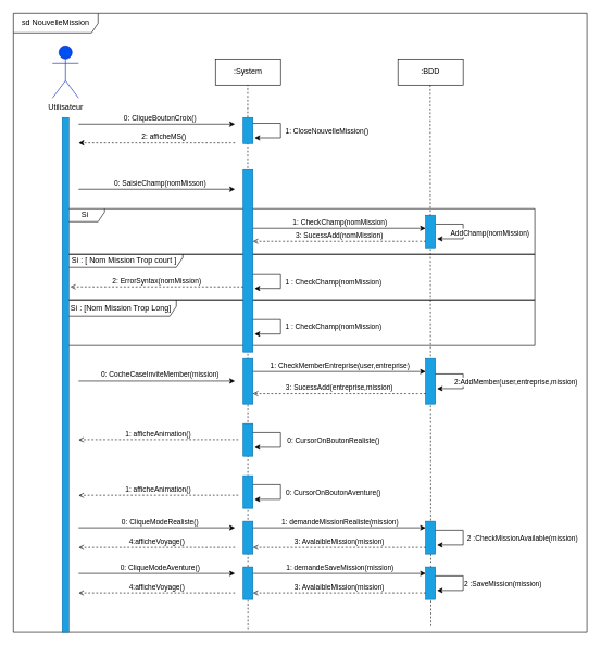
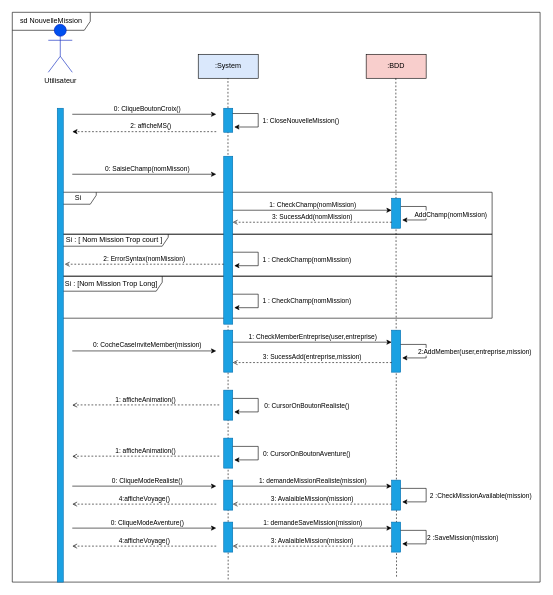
  <mxCell id="0" />
  <mxCell id="1" parent="0" />
  <mxCell id="2" value="sd NouvelleMission" style="shape=umlFrame;whiteSpace=wrap;html=1;width=130;height=30;movable=0;resizable=0;rotatable=0;deletable=0;editable=0;connectable=0;" vertex="1" parent="1"><mxGeometry width="880" height="950" as="geometry" x="20" y="20" /></mxCell>
  <mxCell id="3" value="Si : [Nom Mission Trop Long]" style="shape=umlFrame;whiteSpace=wrap;html=1;width=170;height=25;" vertex="1" parent="1"><mxGeometry x="100" y="460" width="720" height="70" as="geometry" /></mxCell>
  <mxCell id="4" value="Si : [ Nom Mission Trop court ]" style="shape=umlFrame;whiteSpace=wrap;html=1;width=180;height=20;" vertex="1" parent="1"><mxGeometry x="100" y="390" width="720" height="70" as="geometry" /></mxCell>
  <mxCell id="5" value="Si" style="shape=umlFrame;whiteSpace=wrap;html=1;width=60;height=20;" vertex="1" parent="1"><mxGeometry x="100" y="320" width="720" height="70" as="geometry" /></mxCell>
- <mxCell id="6" value="&lt;font color=&quot;#000000&quot;&gt;Utilisateur&lt;/font&gt;" style="shape=umlActor;verticalLabelPosition=bottom;verticalAlign=top;html=1;outlineConnect=0;fillColor=#0050ef;strokeColor=#001DBC;fontColor=#ffffff;" parent="1" vertex="1"><mxGeometry x="80" y="70" width="40" height="80" as="geometry" /></mxCell>
+ <mxCell id="6" value="&lt;font color=&quot;#000000&quot;&gt;Utilisateur&lt;/font&gt;" style="shape=umlActor;verticalLabelPosition=bottom;verticalAlign=top;html=1;outlineConnect=0;fillColor=#0050ef;strokeColor=#001DBC;fontColor=#ffffff;" parent="1" vertex="1"><mxGeometry x="80" y="40" width="40" height="80" as="geometry" /></mxCell>
  <mxCell id="7" value="" style="shape=rect;dashed=0;shadow=0;html=1;whiteSpace=wrap;direction=south;horizontal=0;fontColor=#ffffff;fillColor=#1ba1e2;strokeColor=#006EAF;" parent="1" vertex="1"><mxGeometry x="95" y="180" width="10" height="790" as="geometry" /></mxCell>
- <mxCell id="8" value=":System" style="whiteSpace=wrap;html=1;align=center;fontColor=#000000;" parent="1" vertex="1"><mxGeometry x="330" y="90" width="100" height="40" as="geometry" /></mxCell>
- <mxCell id="9" value=":BDD" style="whiteSpace=wrap;html=1;align=center;fontColor=#000000;" parent="1" vertex="1"><mxGeometry x="610" y="90" width="100" height="40" as="geometry" /></mxCell>
+ <mxCell id="8" value=":System" style="whiteSpace=wrap;html=1;align=center;fontColor=#000000;fillColor=#dae8fc;" parent="1" vertex="1"><mxGeometry x="330" y="90" width="100" height="40" as="geometry" /></mxCell>
+ <mxCell id="9" value=":BDD" style="whiteSpace=wrap;html=1;align=center;fontColor=#000000;fillColor=#f8cecc;" parent="1" vertex="1"><mxGeometry x="610" y="90" width="100" height="40" as="geometry" /></mxCell>
  <mxCell id="10" value="" style="endArrow=none;dashed=1;html=1;rounded=0;fontColor=#000000;entryX=0.5;entryY=1;entryDx=0;entryDy=0;movable=1;resizable=1;rotatable=1;deletable=1;editable=1;connectable=1;exitX=0.409;exitY=1.006;exitDx=0;exitDy=0;exitPerimeter=0;" parent="1" edge="1"><mxGeometry width="50" height="50" relative="1" as="geometry"><mxPoint x="379.92" y="965.64" as="sourcePoint" /><mxPoint x="379.58" y="130" as="targetPoint" /><Array as="points"><mxPoint x="379.58" y="180" /></Array></mxGeometry></mxCell>
  <mxCell id="11" value="" style="endArrow=none;dashed=1;html=1;rounded=0;fontColor=#000000;entryX=0.5;entryY=1;entryDx=0;entryDy=0;movable=1;resizable=1;rotatable=1;deletable=1;editable=1;connectable=1;exitX=0.728;exitY=1.001;exitDx=0;exitDy=0;exitPerimeter=0;" parent="1" edge="1"><mxGeometry width="50" height="50" relative="1" as="geometry"><mxPoint x="660.64" y="960.94" as="sourcePoint" /><mxPoint x="659.5" y="130" as="targetPoint" /><Array as="points"><mxPoint x="659.5" y="180" /></Array></mxGeometry></mxCell>
  <mxCell id="12" value="" style="shape=rect;dashed=0;shadow=0;html=1;whiteSpace=wrap;direction=south;horizontal=0;fontColor=#ffffff;fillColor=#1ba1e2;strokeColor=#006EAF;" parent="1" vertex="1"><mxGeometry x="372.5" y="180" width="15" height="40" as="geometry" /></mxCell>
  <mxCell id="13" value="" style="endArrow=classic;html=1;rounded=0;" parent="1" edge="1"><mxGeometry width="50" height="50" relative="1" as="geometry"><mxPoint x="120" y="190" as="sourcePoint" /><mxPoint x="360" y="190" as="targetPoint" /></mxGeometry></mxCell>
  <mxCell id="14" value="0: CliqueBoutonCroix()" style="edgeLabel;html=1;align=center;verticalAlign=middle;resizable=0;points=[];" parent="13" vertex="1" connectable="0"><mxGeometry x="-0.196" y="1" relative="1" as="geometry"><mxPoint x="28" y="-9" as="offset" /></mxGeometry></mxCell>
  <mxCell id="15" value="" style="endArrow=classic;html=1;rounded=0;" parent="1" edge="1"><mxGeometry width="50" height="50" relative="1" as="geometry"><mxPoint x="120" y="290" as="sourcePoint" /><mxPoint x="360" y="290" as="targetPoint" /></mxGeometry></mxCell>
  <mxCell id="16" value="0: SaisieChamp(nomMisson)" style="edgeLabel;html=1;align=center;verticalAlign=middle;resizable=0;points=[];" parent="15" vertex="1" connectable="0"><mxGeometry x="-0.196" y="1" relative="1" as="geometry"><mxPoint x="28" y="-9" as="offset" /></mxGeometry></mxCell>
  <mxCell id="17" value="" style="shape=rect;dashed=0;shadow=0;html=1;whiteSpace=wrap;direction=south;horizontal=0;fontColor=#ffffff;fillColor=#1ba1e2;strokeColor=#006EAF;" parent="1" vertex="1"><mxGeometry x="372.5" y="260" width="15" height="280" as="geometry" /></mxCell>
  <mxCell id="18" value="" style="endArrow=classic;html=1;rounded=0;fontColor=#000000;dashed=1;" parent="1" edge="1"><mxGeometry width="50" height="50" relative="1" as="geometry"><mxPoint x="360" y="219" as="sourcePoint" /><mxPoint x="120" y="219" as="targetPoint" /></mxGeometry></mxCell>
  <mxCell id="19" value="2: afficheMS()" style="edgeLabel;html=1;align=center;verticalAlign=middle;resizable=0;points=[];fontColor=#000000;" parent="18" vertex="1" connectable="0"><mxGeometry x="-0.229" relative="1" as="geometry"><mxPoint x="-17" y="-10" as="offset" /></mxGeometry></mxCell>
  <mxCell id="20" value="" style="edgeStyle=elbowEdgeStyle;elbow=horizontal;endArrow=classic;html=1;rounded=0;fontFamily=Helvetica;fontSize=12;fontColor=#000000;exitX=0.25;exitY=0;exitDx=0;exitDy=0;" parent="1" edge="1"><mxGeometry width="50" height="50" relative="1" as="geometry"><mxPoint x="387.5" y="188.75" as="sourcePoint" /><mxPoint x="390" y="211.25" as="targetPoint" /><Array as="points"><mxPoint x="430" y="204.25" /></Array></mxGeometry></mxCell>
  <mxCell id="21" value="1: CloseNouvelleMission()" style="edgeLabel;html=1;align=center;verticalAlign=middle;resizable=0;points=[];fontSize=11;fontFamily=Helvetica;fontColor=#000000;" parent="20" vertex="1" connectable="0"><mxGeometry x="-0.138" relative="1" as="geometry"><mxPoint x="70" y="9" as="offset" /></mxGeometry></mxCell>
  <mxCell id="22" value="" style="endArrow=classic;html=1;rounded=0;fontColor=#000000;entryX=0.25;entryY=1;entryDx=0;entryDy=0;exitX=0.25;exitY=0;exitDx=0;exitDy=0;" parent="1" edge="1"><mxGeometry width="50" height="50" relative="1" as="geometry"><mxPoint x="387.5" y="350" as="sourcePoint" /><mxPoint x="652.5" y="350" as="targetPoint" /></mxGeometry></mxCell>
  <mxCell id="23" value="1: CheckChamp(nomMission)" style="edgeLabel;html=1;align=center;verticalAlign=middle;resizable=0;points=[];" parent="22" vertex="1" connectable="0"><mxGeometry x="0.122" relative="1" as="geometry"><mxPoint x="-16" y="-10" as="offset" /></mxGeometry></mxCell>
  <mxCell id="24" value="2: ErrorSyntax(nomMission)" style="edgeStyle=none;html=1;endArrow=open;dashed=1;verticalAlign=bottom;rounded=0;fontFamily=Helvetica;fontSize=11;fontColor=#000000;exitX=0.75;exitY=1;exitDx=0;exitDy=0;entryX=0.75;entryY=0;entryDx=0;entryDy=0;" parent="1" edge="1"><mxGeometry width="160" relative="1" as="geometry"><mxPoint x="372.5" y="440" as="sourcePoint" /><mxPoint x="107.5" y="440" as="targetPoint" /><Array as="points"><mxPoint x="140" y="440" /></Array></mxGeometry></mxCell>
  <mxCell id="25" value="" style="edgeStyle=elbowEdgeStyle;elbow=horizontal;endArrow=classic;html=1;rounded=0;fontFamily=Helvetica;fontSize=12;fontColor=#000000;exitX=0.25;exitY=0;exitDx=0;exitDy=0;" parent="1" edge="1"><mxGeometry width="50" height="50" relative="1" as="geometry"><mxPoint x="667.5" y="343.75" as="sourcePoint" /><mxPoint x="670" y="366.25" as="targetPoint" /><Array as="points"><mxPoint x="710" y="359.25" /></Array></mxGeometry></mxCell>
  <mxCell id="26" value="AddChamp(nomMission)" style="edgeLabel;html=1;align=center;verticalAlign=middle;resizable=0;points=[];fontSize=11;fontFamily=Helvetica;fontColor=#000000;" parent="25" vertex="1" connectable="0"><mxGeometry x="-0.138" relative="1" as="geometry"><mxPoint x="40" y="10" as="offset" /></mxGeometry></mxCell>
  <mxCell id="27" value="" style="shape=rect;dashed=0;shadow=0;html=1;whiteSpace=wrap;direction=south;horizontal=0;fontColor=#ffffff;fillColor=#1ba1e2;strokeColor=#006EAF;" parent="1" vertex="1"><mxGeometry x="652.5" y="330" width="15" height="50" as="geometry" /></mxCell>
  <mxCell id="28" value="" style="shape=rect;dashed=0;shadow=0;html=1;whiteSpace=wrap;direction=south;horizontal=0;fontColor=#ffffff;fillColor=#1ba1e2;strokeColor=#006EAF;" parent="1" vertex="1"><mxGeometry x="372.5" y="550" width="15" height="70" as="geometry" /></mxCell>
  <mxCell id="29" value="" style="shape=rect;dashed=0;shadow=0;html=1;whiteSpace=wrap;direction=south;horizontal=0;fontColor=#ffffff;fillColor=#1ba1e2;strokeColor=#006EAF;" parent="1" vertex="1"><mxGeometry x="372.5" y="650" width="15" height="50" as="geometry" /></mxCell>
  <mxCell id="30" value="" style="shape=rect;dashed=0;shadow=0;html=1;whiteSpace=wrap;direction=south;horizontal=0;fontColor=#ffffff;fillColor=#1ba1e2;strokeColor=#006EAF;" parent="1" vertex="1"><mxGeometry x="652.5" y="550" width="15" height="70" as="geometry" /></mxCell>
  <mxCell id="31" value="" style="endArrow=classic;html=1;rounded=0;" parent="1" edge="1"><mxGeometry width="50" height="50" relative="1" as="geometry"><mxPoint x="120" y="584.58" as="sourcePoint" /><mxPoint x="360" y="584.58" as="targetPoint" /></mxGeometry></mxCell>
  <mxCell id="32" value="0: CocheCaseInviteMember(mission)" style="edgeLabel;html=1;align=center;verticalAlign=middle;resizable=0;points=[];" parent="31" vertex="1" connectable="0"><mxGeometry x="-0.196" y="1" relative="1" as="geometry"><mxPoint x="28" y="-9" as="offset" /></mxGeometry></mxCell>
  <mxCell id="33" value="" style="edgeStyle=elbowEdgeStyle;elbow=horizontal;endArrow=classic;html=1;rounded=0;fontFamily=Helvetica;fontSize=12;fontColor=#000000;exitX=0.25;exitY=0;exitDx=0;exitDy=0;" parent="1" edge="1"><mxGeometry width="50" height="50" relative="1" as="geometry"><mxPoint x="667.5" y="573.75" as="sourcePoint" /><mxPoint x="670" y="596.25" as="targetPoint" /><Array as="points"><mxPoint x="710" y="589.25" /></Array></mxGeometry></mxCell>
  <mxCell id="34" value="2:AddMember(user,entreprise,mission)" style="edgeLabel;html=1;align=center;verticalAlign=middle;resizable=0;points=[];fontSize=11;fontFamily=Helvetica;fontColor=#000000;" parent="33" vertex="1" connectable="0"><mxGeometry x="-0.138" relative="1" as="geometry"><mxPoint x="80" y="9" as="offset" /></mxGeometry></mxCell>
  <mxCell id="35" value="3: SucessAdd(entreprise,mission)" style="edgeStyle=none;html=1;endArrow=open;dashed=1;verticalAlign=bottom;rounded=0;fontFamily=Helvetica;fontSize=11;fontColor=#000000;exitX=0.75;exitY=1;exitDx=0;exitDy=0;entryX=0.75;entryY=0;entryDx=0;entryDy=0;" parent="1" edge="1"><mxGeometry width="160" relative="1" as="geometry"><mxPoint x="652.5" y="604" as="sourcePoint" /><mxPoint x="387.5" y="604" as="targetPoint" /><Array as="points"><mxPoint x="420" y="604" /></Array></mxGeometry></mxCell>
  <mxCell id="36" value="" style="endArrow=classic;html=1;rounded=0;fontColor=#000000;entryX=0.25;entryY=1;entryDx=0;entryDy=0;exitX=0.25;exitY=0;exitDx=0;exitDy=0;" parent="1" edge="1"><mxGeometry width="50" height="50" relative="1" as="geometry"><mxPoint x="387.5" y="570" as="sourcePoint" /><mxPoint x="652.5" y="570" as="targetPoint" /></mxGeometry></mxCell>
  <mxCell id="37" value="1: CheckMemberEntreprise(user,entreprise)" style="edgeLabel;html=1;align=center;verticalAlign=middle;resizable=0;points=[];" parent="36" vertex="1" connectable="0"><mxGeometry x="0.122" relative="1" as="geometry"><mxPoint x="-16" y="-10" as="offset" /></mxGeometry></mxCell>
  <mxCell id="38" value="3: SucessAdd(nomMission)" style="edgeStyle=none;html=1;endArrow=open;dashed=1;verticalAlign=bottom;rounded=0;fontFamily=Helvetica;fontSize=11;fontColor=#000000;exitX=0.75;exitY=1;exitDx=0;exitDy=0;entryX=0.75;entryY=0;entryDx=0;entryDy=0;" edge="1" parent="1"><mxGeometry width="160" relative="1" as="geometry"><mxPoint x="652.5" y="370" as="sourcePoint" /><mxPoint x="387.5" y="370" as="targetPoint" /><Array as="points"><mxPoint x="420" y="370" /></Array></mxGeometry></mxCell>
  <mxCell id="39" value="1: afficheAnimation()" style="edgeStyle=none;html=1;endArrow=open;dashed=1;verticalAlign=bottom;rounded=0;fontFamily=Helvetica;fontSize=11;fontColor=#000000;exitX=0.75;exitY=1;exitDx=0;exitDy=0;" edge="1" parent="1"><mxGeometry width="160" relative="1" as="geometry"><mxPoint x="365" y="674.58" as="sourcePoint" /><mxPoint x="120" y="675" as="targetPoint" /><Array as="points"><mxPoint x="132.5" y="674.58" /></Array></mxGeometry></mxCell>
  <mxCell id="40" value="" style="edgeStyle=elbowEdgeStyle;elbow=horizontal;endArrow=classic;html=1;rounded=0;fontFamily=Helvetica;fontSize=12;fontColor=#000000;exitX=0.25;exitY=0;exitDx=0;exitDy=0;" edge="1" parent="1"><mxGeometry width="50" height="50" relative="1" as="geometry"><mxPoint x="387.5" y="420" as="sourcePoint" /><mxPoint x="390" y="442.5" as="targetPoint" /><Array as="points"><mxPoint x="430" y="435.5" /></Array></mxGeometry></mxCell>
  <mxCell id="41" value="1 : CheckChamp(nomMission)" style="edgeLabel;html=1;align=center;verticalAlign=middle;resizable=0;points=[];fontSize=11;fontFamily=Helvetica;fontColor=#000000;" vertex="1" connectable="0" parent="40"><mxGeometry x="-0.138" relative="1" as="geometry"><mxPoint x="80" y="9" as="offset" /></mxGeometry></mxCell>
  <mxCell id="42" value="" style="edgeStyle=elbowEdgeStyle;elbow=horizontal;endArrow=classic;html=1;rounded=0;fontFamily=Helvetica;fontSize=12;fontColor=#000000;exitX=0.25;exitY=0;exitDx=0;exitDy=0;" edge="1" parent="1"><mxGeometry width="50" height="50" relative="1" as="geometry"><mxPoint x="387.5" y="490" as="sourcePoint" /><mxPoint x="390" y="512.5" as="targetPoint" /><Array as="points"><mxPoint x="430" y="505.5" /></Array></mxGeometry></mxCell>
  <mxCell id="43" value="1 : CheckChamp(nomMission)" style="edgeLabel;html=1;align=center;verticalAlign=middle;resizable=0;points=[];fontSize=11;fontFamily=Helvetica;fontColor=#000000;" vertex="1" connectable="0" parent="1"><mxGeometry x="510" y="500" as="geometry" /></mxCell>
  <mxCell id="44" value="" style="edgeStyle=elbowEdgeStyle;elbow=horizontal;endArrow=classic;html=1;rounded=0;fontFamily=Helvetica;fontSize=12;fontColor=#000000;exitX=0.25;exitY=0;exitDx=0;exitDy=0;" edge="1" parent="1"><mxGeometry width="50" height="50" relative="1" as="geometry"><mxPoint x="387.5" y="663.75" as="sourcePoint" /><mxPoint x="390" y="686.25" as="targetPoint" /><Array as="points"><mxPoint x="430" y="679.25" /></Array></mxGeometry></mxCell>
  <mxCell id="45" value="0: CursorOnBoutonRealiste()" style="edgeLabel;html=1;align=center;verticalAlign=middle;resizable=0;points=[];fontSize=11;fontFamily=Helvetica;fontColor=#000000;" vertex="1" connectable="0" parent="44"><mxGeometry x="-0.138" relative="1" as="geometry"><mxPoint x="80" y="9" as="offset" /></mxGeometry></mxCell>
  <mxCell id="46" value="" style="shape=rect;dashed=0;shadow=0;html=1;whiteSpace=wrap;direction=south;horizontal=0;fontColor=#ffffff;fillColor=#1ba1e2;strokeColor=#006EAF;" vertex="1" parent="1"><mxGeometry x="372.5" y="730" width="15" height="50" as="geometry" /></mxCell>
  <mxCell id="47" value="1: afficheAnimation()" style="edgeStyle=none;html=1;endArrow=open;dashed=1;verticalAlign=bottom;rounded=0;fontFamily=Helvetica;fontSize=11;fontColor=#000000;exitX=0.75;exitY=1;exitDx=0;exitDy=0;" edge="1" parent="1"><mxGeometry width="160" relative="1" as="geometry"><mxPoint x="365" y="760" as="sourcePoint" /><mxPoint x="120" y="760.42" as="targetPoint" /><Array as="points"><mxPoint x="132.5" y="760" /></Array></mxGeometry></mxCell>
  <mxCell id="48" value="" style="edgeStyle=elbowEdgeStyle;elbow=horizontal;endArrow=classic;html=1;rounded=0;fontFamily=Helvetica;fontSize=12;fontColor=#000000;exitX=0.25;exitY=0;exitDx=0;exitDy=0;" edge="1" parent="1"><mxGeometry width="50" height="50" relative="1" as="geometry"><mxPoint x="387.5" y="743.75" as="sourcePoint" /><mxPoint x="390" y="766.25" as="targetPoint" /><Array as="points"><mxPoint x="430" y="759.25" /></Array></mxGeometry></mxCell>
  <mxCell id="49" value="0: CursorOnBoutonAventure()" style="edgeLabel;html=1;align=center;verticalAlign=middle;resizable=0;points=[];fontSize=11;fontFamily=Helvetica;fontColor=#000000;" vertex="1" connectable="0" parent="48"><mxGeometry x="-0.138" relative="1" as="geometry"><mxPoint x="80" y="9" as="offset" /></mxGeometry></mxCell>
  <mxCell id="50" value="" style="shape=rect;dashed=0;shadow=0;html=1;whiteSpace=wrap;direction=south;horizontal=0;fontColor=#ffffff;fillColor=#1ba1e2;strokeColor=#006EAF;" vertex="1" parent="1"><mxGeometry x="372.5" y="800" width="15" height="50" as="geometry" /></mxCell>
  <mxCell id="51" value="" style="shape=rect;dashed=0;shadow=0;html=1;whiteSpace=wrap;direction=south;horizontal=0;fontColor=#ffffff;fillColor=#1ba1e2;strokeColor=#006EAF;" vertex="1" parent="1"><mxGeometry x="652.5" y="800" width="15" height="50" as="geometry" /></mxCell>
  <mxCell id="52" value="" style="endArrow=classic;html=1;rounded=0;" edge="1" parent="1"><mxGeometry width="50" height="50" relative="1" as="geometry"><mxPoint x="120" y="810" as="sourcePoint" /><mxPoint x="360" y="810" as="targetPoint" /></mxGeometry></mxCell>
  <mxCell id="53" value="0: CliqueModeRealiste()" style="edgeLabel;html=1;align=center;verticalAlign=middle;resizable=0;points=[];" vertex="1" connectable="0" parent="52"><mxGeometry x="-0.196" y="1" relative="1" as="geometry"><mxPoint x="28" y="-9" as="offset" /></mxGeometry></mxCell>
  <mxCell id="54" value="" style="endArrow=classic;html=1;rounded=0;fontColor=#000000;entryX=0.25;entryY=1;entryDx=0;entryDy=0;exitX=0.25;exitY=0;exitDx=0;exitDy=0;" edge="1" parent="1"><mxGeometry width="50" height="50" relative="1" as="geometry"><mxPoint x="387.5" y="810" as="sourcePoint" /><mxPoint x="652.5" y="810" as="targetPoint" /></mxGeometry></mxCell>
  <mxCell id="55" value="1: demandeMissionRealiste(mission)" style="edgeLabel;html=1;align=center;verticalAlign=middle;resizable=0;points=[];" vertex="1" connectable="0" parent="54"><mxGeometry x="0.122" relative="1" as="geometry"><mxPoint x="-16" y="-10" as="offset" /></mxGeometry></mxCell>
  <mxCell id="56" value="" style="edgeStyle=elbowEdgeStyle;elbow=horizontal;endArrow=classic;html=1;rounded=0;fontFamily=Helvetica;fontSize=12;fontColor=#000000;exitX=0.25;exitY=0;exitDx=0;exitDy=0;" edge="1" parent="1"><mxGeometry width="50" height="50" relative="1" as="geometry"><mxPoint x="667.5" y="813.75" as="sourcePoint" /><mxPoint x="670" y="836.25" as="targetPoint" /><Array as="points"><mxPoint x="710" y="829.25" /></Array></mxGeometry></mxCell>
  <mxCell id="57" value="2 :CheckMissionAvailable(mission)" style="edgeLabel;html=1;align=center;verticalAlign=middle;resizable=0;points=[];fontSize=11;fontFamily=Helvetica;fontColor=#000000;" vertex="1" connectable="0" parent="56"><mxGeometry x="-0.138" relative="1" as="geometry"><mxPoint x="90" y="9" as="offset" /></mxGeometry></mxCell>
  <mxCell id="58" value="3: AvalaibleMission(mission)" style="edgeStyle=none;html=1;endArrow=open;dashed=1;verticalAlign=bottom;rounded=0;fontFamily=Helvetica;fontSize=11;fontColor=#000000;exitX=0.75;exitY=1;exitDx=0;exitDy=0;entryX=0.75;entryY=0;entryDx=0;entryDy=0;" edge="1" parent="1"><mxGeometry width="160" relative="1" as="geometry"><mxPoint x="652.5" y="840" as="sourcePoint" /><mxPoint x="387.5" y="840" as="targetPoint" /><Array as="points"><mxPoint x="420" y="840" /></Array></mxGeometry></mxCell>
  <mxCell id="59" value="4:afficheVoyage()" style="edgeStyle=none;html=1;endArrow=open;dashed=1;verticalAlign=bottom;rounded=0;fontFamily=Helvetica;fontSize=11;fontColor=#000000;entryX=0.75;entryY=0;entryDx=0;entryDy=0;" edge="1" parent="1"><mxGeometry width="160" relative="1" as="geometry"><mxPoint x="360" y="840" as="sourcePoint" /><mxPoint x="120" y="840" as="targetPoint" /><Array as="points"><mxPoint x="152.5" y="840" /></Array></mxGeometry></mxCell>
  <mxCell id="60" value="" style="shape=rect;dashed=0;shadow=0;html=1;whiteSpace=wrap;direction=south;horizontal=0;fontColor=#ffffff;fillColor=#1ba1e2;strokeColor=#006EAF;" vertex="1" parent="1"><mxGeometry x="372.5" y="870" width="15" height="50" as="geometry" /></mxCell>
  <mxCell id="61" value="" style="shape=rect;dashed=0;shadow=0;html=1;whiteSpace=wrap;direction=south;horizontal=0;fontColor=#ffffff;fillColor=#1ba1e2;strokeColor=#006EAF;" vertex="1" parent="1"><mxGeometry x="652.5" y="870" width="15" height="50" as="geometry" /></mxCell>
  <mxCell id="62" value="" style="endArrow=classic;html=1;rounded=0;" edge="1" parent="1"><mxGeometry width="50" height="50" relative="1" as="geometry"><mxPoint x="120" y="880" as="sourcePoint" /><mxPoint x="360" y="880" as="targetPoint" /></mxGeometry></mxCell>
  <mxCell id="63" value="0: CliqueModeAventure()" style="edgeLabel;html=1;align=center;verticalAlign=middle;resizable=0;points=[];" vertex="1" connectable="0" parent="62"><mxGeometry x="-0.196" y="1" relative="1" as="geometry"><mxPoint x="28" y="-9" as="offset" /></mxGeometry></mxCell>
  <mxCell id="64" value="4:afficheVoyage()" style="edgeStyle=none;html=1;endArrow=open;dashed=1;verticalAlign=bottom;rounded=0;fontFamily=Helvetica;fontSize=11;fontColor=#000000;entryX=0.75;entryY=0;entryDx=0;entryDy=0;" edge="1" parent="1"><mxGeometry width="160" relative="1" as="geometry"><mxPoint x="360" y="910" as="sourcePoint" /><mxPoint x="120" y="910" as="targetPoint" /><Array as="points"><mxPoint x="152.5" y="910" /></Array></mxGeometry></mxCell>
  <mxCell id="65" value="" style="endArrow=classic;html=1;rounded=0;fontColor=#000000;entryX=0.25;entryY=1;entryDx=0;entryDy=0;exitX=0.25;exitY=0;exitDx=0;exitDy=0;" edge="1" parent="1"><mxGeometry width="50" height="50" relative="1" as="geometry"><mxPoint x="387.5" y="880" as="sourcePoint" /><mxPoint x="652.5" y="880" as="targetPoint" /></mxGeometry></mxCell>
  <mxCell id="66" value="1: demandeSaveMission(mission)" style="edgeLabel;html=1;align=center;verticalAlign=middle;resizable=0;points=[];" vertex="1" connectable="0" parent="65"><mxGeometry x="0.122" relative="1" as="geometry"><mxPoint x="-16" y="-10" as="offset" /></mxGeometry></mxCell>
  <mxCell id="67" value="" style="edgeStyle=elbowEdgeStyle;elbow=horizontal;endArrow=classic;html=1;rounded=0;fontFamily=Helvetica;fontSize=12;fontColor=#000000;exitX=0.25;exitY=0;exitDx=0;exitDy=0;" edge="1" parent="1"><mxGeometry width="50" height="50" relative="1" as="geometry"><mxPoint x="667.5" y="883.75" as="sourcePoint" /><mxPoint x="670" y="906.25" as="targetPoint" /><Array as="points"><mxPoint x="710" y="899.25" /></Array></mxGeometry></mxCell>
  <mxCell id="68" value="2 :SaveMission(mission)" style="edgeLabel;html=1;align=center;verticalAlign=middle;resizable=0;points=[];fontSize=11;fontFamily=Helvetica;fontColor=#000000;" vertex="1" connectable="0" parent="67"><mxGeometry x="-0.138" relative="1" as="geometry"><mxPoint x="60" y="9" as="offset" /></mxGeometry></mxCell>
  <mxCell id="69" value="3: AvalaibleMission(mission)" style="edgeStyle=none;html=1;endArrow=open;dashed=1;verticalAlign=bottom;rounded=0;fontFamily=Helvetica;fontSize=11;fontColor=#000000;exitX=0.75;exitY=1;exitDx=0;exitDy=0;entryX=0.75;entryY=0;entryDx=0;entryDy=0;" edge="1" parent="1"><mxGeometry width="160" relative="1" as="geometry"><mxPoint x="652.5" y="910" as="sourcePoint" /><mxPoint x="387.5" y="910" as="targetPoint" /><Array as="points"><mxPoint x="420" y="910" /></Array></mxGeometry></mxCell>
